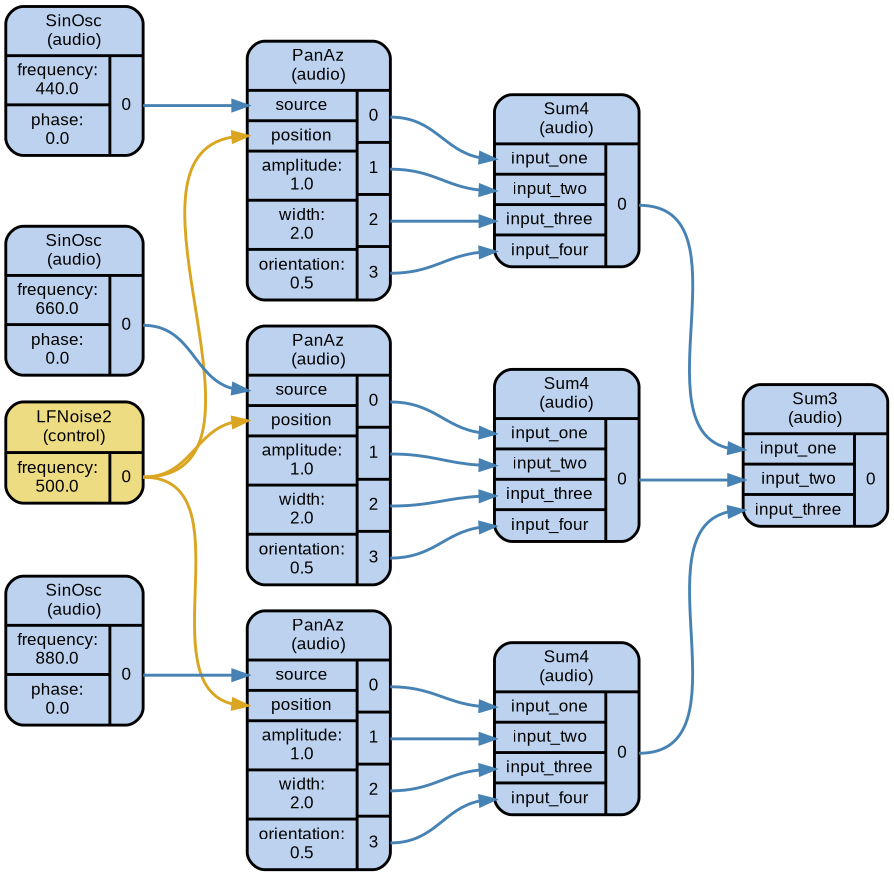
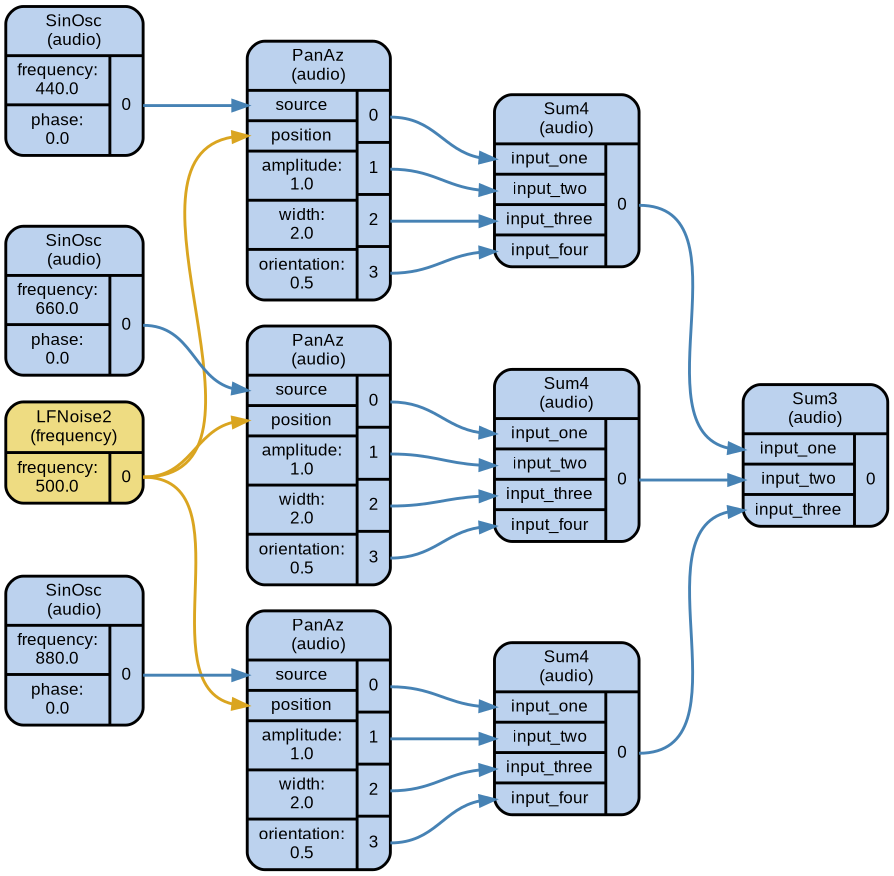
  digraph {
    color=lightslategrey
    fontname=Arial
    penwidth=2
    rankdir=LR
    ranksep=1
    splines=spline
    style="dotted, rounded"
    node [fillcolor=lightsteelblue2 fontname=Arial fontsize=12 penwidth=2 shape=Mrecord style="filled, rounded"]
    edge [color=steelblue headport="f_1_0_0:w" penwidth=2 tailport="f_1_1_0:e"]
    n1 [label="<f_0> SinOsc\n(audio) | { { <f_1_0_0> frequency:\n440.0 | <f_1_0_1> phase:\n0.0 } | { <f_1_1_0> 0 } }"]
    n2 [label="<f_0> PanAz\n(audio) | { { <f_1_0_0> source | <f_1_0_1> position | <f_1_0_2> amplitude:\n1.0 | <f_1_0_3> width:\n2.0 | <f_1_0_4> orientation:\n0.5 } | { <f_1_1_0> 0 | <f_1_1_1> 1 | <f_1_1_2> 2 | <f_1_1_3> 3 } }"]
    n3 [label="<f_0> Sum4\n(audio) | { { <f_1_0_0> input_one | <f_1_0_1> input_two | <f_1_0_2> input_three | <f_1_0_3> input_four } | { <f_1_1_0> 0 } }"]
-   n4 [fillcolor=lightgoldenrod2 label="<f_0> LFNoise2\n(control) | { { <f_1_0_0> frequency:\n500.0 } | { <f_1_1_0> 0 } }"]
+   n4 [fillcolor=lightgoldenrod2 label="<f_0> LFNoise2\n(frequency) | { { <f_1_0_0> frequency:\n500.0 } | { <f_1_1_0> 0 } }"]
    n5 [label="<f_0> PanAz\n(audio) | { { <f_1_0_0> source | <f_1_0_1> position | <f_1_0_2> amplitude:\n1.0 | <f_1_0_3> width:\n2.0 | <f_1_0_4> orientation:\n0.5 } | { <f_1_1_0> 0 | <f_1_1_1> 1 | <f_1_1_2> 2 | <f_1_1_3> 3 } }"]
    n6 [label="<f_0> PanAz\n(audio) | { { <f_1_0_0> source | <f_1_0_1> position | <f_1_0_2> amplitude:\n1.0 | <f_1_0_3> width:\n2.0 | <f_1_0_4> orientation:\n0.5 } | { <f_1_1_0> 0 | <f_1_1_1> 1 | <f_1_1_2> 2 | <f_1_1_3> 3 } }"]
    n7 [label="<f_0> Sum4\n(audio) | { { <f_1_0_0> input_one | <f_1_0_1> input_two | <f_1_0_2> input_three | <f_1_0_3> input_four } | { <f_1_1_0> 0 } }"]
    n8 [label="<f_0> Sum4\n(audio) | { { <f_1_0_0> input_one | <f_1_0_1> input_two | <f_1_0_2> input_three | <f_1_0_3> input_four } | { <f_1_1_0> 0 } }"]
    n9 [label="<f_0> Sum3\n(audio) | { { <f_1_0_0> input_one | <f_1_0_1> input_two | <f_1_0_2> input_three } | { <f_1_1_0> 0 } }"]
    n10 [label="<f_0> SinOsc\n(audio) | { { <f_1_0_0> frequency:\n660.0 | <f_1_0_1> phase:\n0.0 } | { <f_1_1_0> 0 } }"]
    n11 [label="<f_0> SinOsc\n(audio) | { { <f_1_0_0> frequency:\n880.0 | <f_1_0_1> phase:\n0.0 } | { <f_1_1_0> 0 } }"]
    n1 -> n2
    n2 -> n3
    n2 -> n3 [headport="f_1_0_1:w" tailport="f_1_1_1:e"]
    n2 -> n3 [headport="f_1_0_2:w" tailport="f_1_1_2:e"]
    n2 -> n3 [headport="f_1_0_3:w" tailport="f_1_1_3:e"]
    n3 -> n9
    n4 -> n2 [color=goldenrod headport="f_1_0_1:w"]
    n4 -> n5 [color=goldenrod headport="f_1_0_1:w"]
    n4 -> n6 [color=goldenrod headport="f_1_0_1:w"]
    n5 -> n7
    n5 -> n7 [headport="f_1_0_1:w" tailport="f_1_1_1:e"]
    n5 -> n7 [headport="f_1_0_2:w" tailport="f_1_1_2:e"]
    n5 -> n7 [headport="f_1_0_3:w" tailport="f_1_1_3:e"]
    n6 -> n8
    n6 -> n8 [headport="f_1_0_1:w" tailport="f_1_1_1:e"]
    n6 -> n8 [headport="f_1_0_2:w" tailport="f_1_1_2:e"]
    n6 -> n8 [headport="f_1_0_3:w" tailport="f_1_1_3:e"]
    n7 -> n9 [headport="f_1_0_1:w"]
    n8 -> n9 [headport="f_1_0_2:w"]
    n10 -> n5
    n11 -> n6
  }
